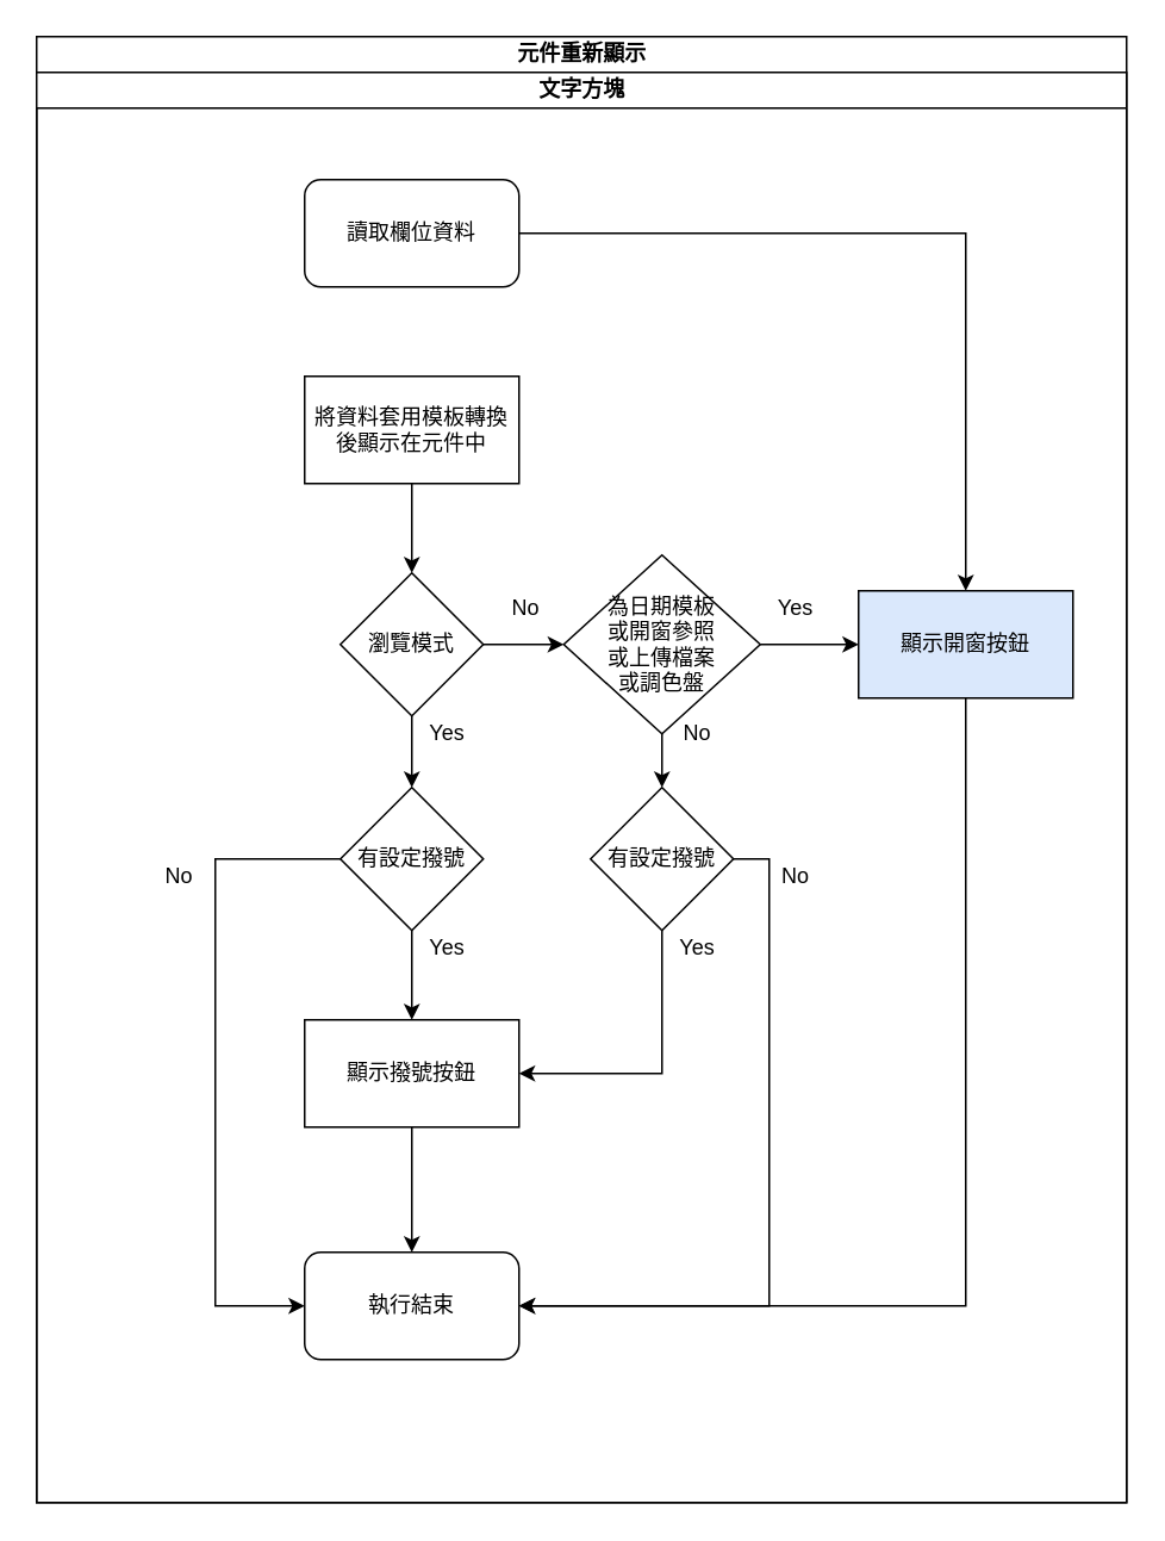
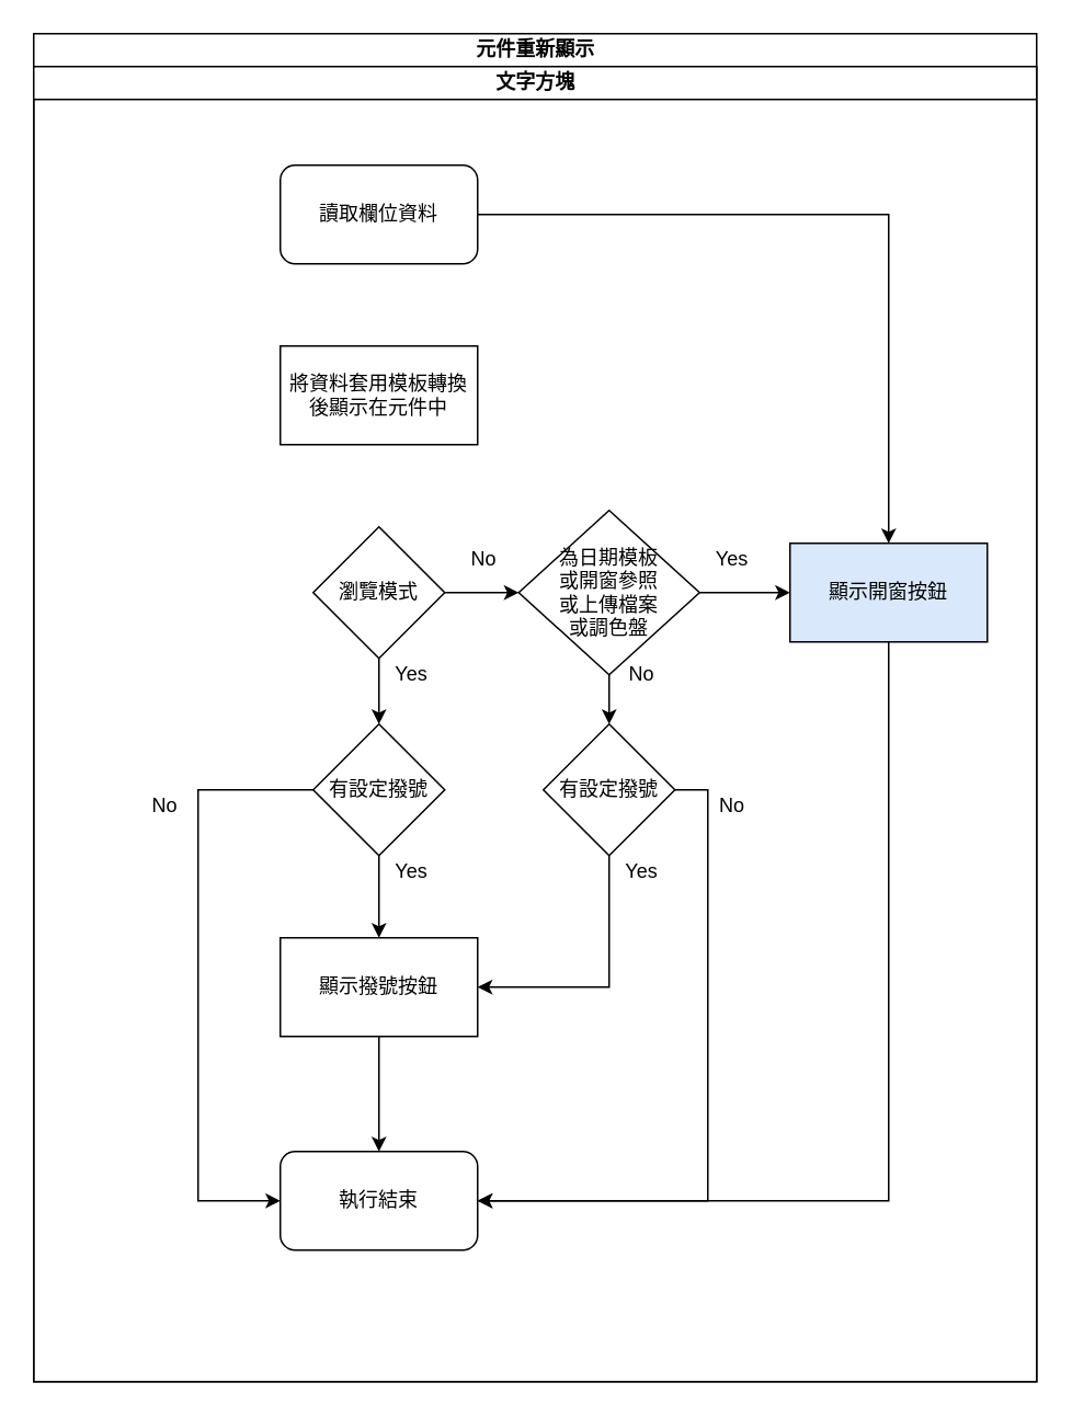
  <mxCell id="0" />
  <mxCell id="1" parent="0" />
  <mxCell id="2" value="元件重新顯示" style="swimlane;html=1;childLayout=stackLayout;resizeParent=1;resizeParentMax=0;startSize=20;" vertex="1" parent="1"><mxGeometry x="20" y="20" width="610" height="820" as="geometry" /></mxCell>
  <mxCell id="3" value="文字方塊" style="swimlane;html=1;startSize=20;" vertex="1" parent="2"><mxGeometry y="20" width="610" height="800" as="geometry" /></mxCell>
  <mxCell id="4" style="edgeStyle=orthogonalEdgeStyle;rounded=0;orthogonalLoop=1;jettySize=auto;html=1;" edge="1" parent="3" source="18" target="23"><mxGeometry relative="1" as="geometry" /></mxCell>
  <mxCell id="5" style="edgeStyle=orthogonalEdgeStyle;rounded=0;orthogonalLoop=1;jettySize=auto;html=1;" edge="1" parent="3" source="18" target="20"><mxGeometry relative="1" as="geometry" /></mxCell>
  <mxCell id="6" style="edgeStyle=orthogonalEdgeStyle;rounded=0;orthogonalLoop=1;jettySize=auto;html=1;" edge="1" parent="3" source="20" target="17"><mxGeometry relative="1" as="geometry" /></mxCell>
  <mxCell id="7" style="edgeStyle=orthogonalEdgeStyle;rounded=0;orthogonalLoop=1;jettySize=auto;html=1;" edge="1" parent="3" source="23" target="25"><mxGeometry relative="1" as="geometry" /></mxCell>
  <mxCell id="8" style="edgeStyle=orthogonalEdgeStyle;rounded=0;orthogonalLoop=1;jettySize=auto;html=1;entryX=1;entryY=0.5;entryDx=0;entryDy=0;exitX=0.5;exitY=1;exitDx=0;exitDy=0;" edge="1" parent="3" source="25" target="17"><mxGeometry relative="1" as="geometry" /></mxCell>
  <mxCell id="9" style="edgeStyle=orthogonalEdgeStyle;rounded=0;orthogonalLoop=1;jettySize=auto;html=1;" edge="1" parent="3" source="11" target="32"><mxGeometry relative="1" as="geometry" /></mxCell>
  <mxCell id="10" value="No" style="text;html=1;strokeColor=none;fillColor=none;align=center;verticalAlign=middle;whiteSpace=wrap;rounded=0;" vertex="1" parent="3"><mxGeometry x="60" y="440" width="40" height="20" as="geometry" /></mxCell>
  <mxCell id="11" value="讀取欄位資料" style="rounded=1;whiteSpace=wrap;html=1;" vertex="1" parent="3"><mxGeometry x="150" y="60" width="120" height="60" as="geometry" /></mxCell>
- <mxCell id="12" style="edgeStyle=orthogonalEdgeStyle;rounded=0;orthogonalLoop=1;jettySize=auto;html=1;" edge="1" parent="3" source="13" target="18"><mxGeometry relative="1" as="geometry" /></mxCell>
  <mxCell id="13" value="將資料套用模板轉換後顯示在元件中" style="rounded=0;whiteSpace=wrap;html=1;" vertex="1" parent="3"><mxGeometry x="150" y="170" width="120" height="60" as="geometry" /></mxCell>
  <mxCell id="14" value="執行結束" style="rounded=1;whiteSpace=wrap;html=1;" vertex="1" parent="3"><mxGeometry x="150" y="660" width="120" height="60" as="geometry" /></mxCell>
  <mxCell id="15" value="No" style="text;html=1;strokeColor=none;fillColor=none;align=center;verticalAlign=middle;whiteSpace=wrap;rounded=0;" vertex="1" parent="3"><mxGeometry x="350" y="360" width="40" height="20" as="geometry" /></mxCell>
  <mxCell id="16" style="edgeStyle=orthogonalEdgeStyle;rounded=0;orthogonalLoop=1;jettySize=auto;html=1;" edge="1" parent="3" source="17" target="14"><mxGeometry relative="1" as="geometry" /></mxCell>
  <mxCell id="17" value="顯示撥號按鈕" style="rounded=0;whiteSpace=wrap;html=1;" vertex="1" parent="3"><mxGeometry x="150" y="530" width="120" height="60" as="geometry" /></mxCell>
  <mxCell id="18" value="瀏覽模式" style="rhombus;whiteSpace=wrap;html=1;" vertex="1" parent="3"><mxGeometry x="170" y="280" width="80" height="80" as="geometry" /></mxCell>
  <mxCell id="19" style="edgeStyle=orthogonalEdgeStyle;rounded=0;orthogonalLoop=1;jettySize=auto;html=1;entryX=0;entryY=0.5;entryDx=0;entryDy=0;exitX=0;exitY=0.5;exitDx=0;exitDy=0;" edge="1" parent="3" source="20" target="14"><mxGeometry relative="1" as="geometry"><Array as="points"><mxPoint x="100" y="440" /><mxPoint x="100" y="690" /></Array></mxGeometry></mxCell>
  <mxCell id="20" value="有設定撥號" style="rhombus;whiteSpace=wrap;html=1;" vertex="1" parent="3"><mxGeometry x="170" y="400" width="80" height="80" as="geometry" /></mxCell>
  <mxCell id="21" value="No" style="text;html=1;strokeColor=none;fillColor=none;align=center;verticalAlign=middle;whiteSpace=wrap;rounded=0;" vertex="1" parent="3"><mxGeometry x="254" y="290" width="40" height="20" as="geometry" /></mxCell>
  <mxCell id="22" style="edgeStyle=orthogonalEdgeStyle;rounded=0;orthogonalLoop=1;jettySize=auto;html=1;" edge="1" parent="3" source="23" target="32"><mxGeometry relative="1" as="geometry" /></mxCell>
  <mxCell id="23" value="為日期模板&lt;br&gt;或開窗參照&lt;br&gt;或上傳檔案&lt;br&gt;或調色盤" style="rhombus;whiteSpace=wrap;html=1;" vertex="1" parent="3"><mxGeometry x="295" y="270" width="110" height="100" as="geometry" /></mxCell>
  <mxCell id="24" style="edgeStyle=orthogonalEdgeStyle;rounded=0;orthogonalLoop=1;jettySize=auto;html=1;entryX=1;entryY=0.5;entryDx=0;entryDy=0;exitX=1;exitY=0.5;exitDx=0;exitDy=0;" edge="1" parent="3" source="25" target="14"><mxGeometry relative="1" as="geometry" /></mxCell>
  <mxCell id="25" value="有設定撥號" style="rhombus;whiteSpace=wrap;html=1;" vertex="1" parent="3"><mxGeometry x="310" y="400" width="80" height="80" as="geometry" /></mxCell>
  <mxCell id="26" value="Yes" style="text;html=1;strokeColor=none;fillColor=none;align=center;verticalAlign=middle;whiteSpace=wrap;rounded=0;" vertex="1" parent="3"><mxGeometry x="350" y="480" width="40" height="20" as="geometry" /></mxCell>
  <mxCell id="27" value="Yes" style="text;html=1;strokeColor=none;fillColor=none;align=center;verticalAlign=middle;whiteSpace=wrap;rounded=0;" vertex="1" parent="3"><mxGeometry x="210" y="480" width="40" height="20" as="geometry" /></mxCell>
  <mxCell id="28" value="Yes" style="text;html=1;strokeColor=none;fillColor=none;align=center;verticalAlign=middle;whiteSpace=wrap;rounded=0;" vertex="1" parent="3"><mxGeometry x="210" y="360" width="40" height="20" as="geometry" /></mxCell>
  <mxCell id="29" value="Yes" style="text;html=1;strokeColor=none;fillColor=none;align=center;verticalAlign=middle;whiteSpace=wrap;rounded=0;" vertex="1" parent="3"><mxGeometry x="405" y="290" width="40" height="20" as="geometry" /></mxCell>
  <mxCell id="30" style="edgeStyle=orthogonalEdgeStyle;rounded=0;orthogonalLoop=1;jettySize=auto;html=1;entryX=1;entryY=0.5;entryDx=0;entryDy=0;exitX=0.5;exitY=1;exitDx=0;exitDy=0;" edge="1" parent="3" source="32" target="14"><mxGeometry relative="1" as="geometry" /></mxCell>
  <mxCell id="31" value="No" style="text;html=1;strokeColor=none;fillColor=none;align=center;verticalAlign=middle;whiteSpace=wrap;rounded=0;" vertex="1" parent="3"><mxGeometry x="405" y="440" width="40" height="20" as="geometry" /></mxCell>
  <mxCell id="32" value="顯示開窗按鈕" style="rounded=0;whiteSpace=wrap;html=1;fillColor=#dae8fc;" vertex="1" parent="3"><mxGeometry x="460" y="290" width="120" height="60" as="geometry" /></mxCell>
